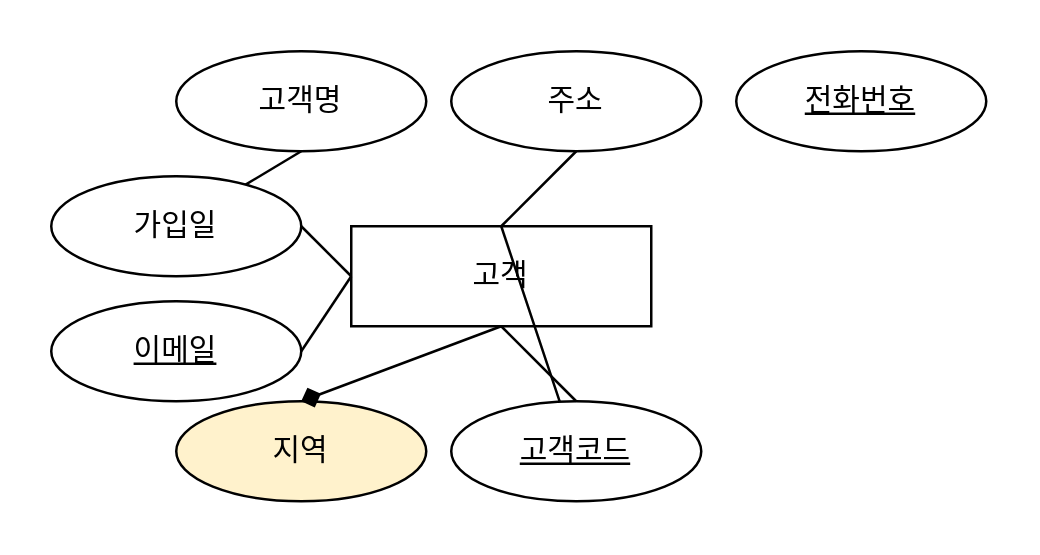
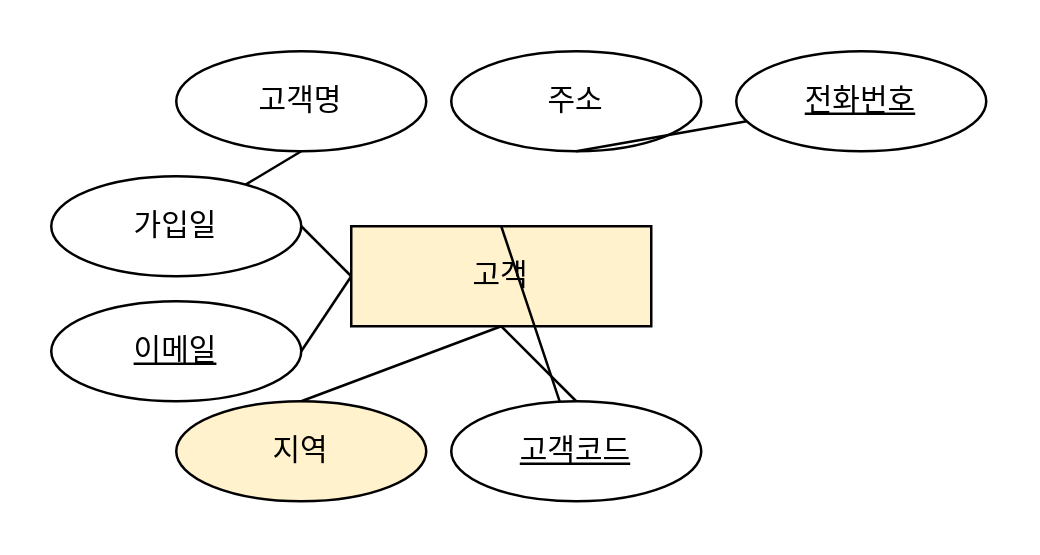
  <mxCell id="0" />
  <mxCell id="1" parent="0" />
- <mxCell id="2" value="고객" style="whiteSpace=wrap;html=1;align=center;" vertex="1" parent="1"><mxGeometry x="140" y="90" width="120" height="40" as="geometry" /></mxCell>
+ <mxCell id="2" value="고객" style="whiteSpace=wrap;html=1;align=center;fillColor=#fff2cc;" vertex="1" parent="1"><mxGeometry x="140" y="90" width="120" height="40" as="geometry" /></mxCell>
  <mxCell id="3" value="주소" style="ellipse;whiteSpace=wrap;html=1;align=center;" vertex="1" parent="1"><mxGeometry x="180" y="20" width="100" height="40" as="geometry" /></mxCell>
  <mxCell id="4" value="이메일" style="ellipse;whiteSpace=wrap;html=1;align=center;fontStyle=4;" vertex="1" parent="1"><mxGeometry x="20" y="120" width="100" height="40" as="geometry" /></mxCell>
  <mxCell id="5" value="고객명&lt;br&gt;" style="ellipse;whiteSpace=wrap;html=1;align=center;" vertex="1" parent="1"><mxGeometry x="70" y="20" width="100" height="40" as="geometry" /></mxCell>
  <mxCell id="6" value="" style="endArrow=none;html=1;rounded=0;exitX=0.5;exitY=1;exitDx=0;exitDy=0;" edge="1" parent="1" source="5" target="7"><mxGeometry relative="1" as="geometry"><mxPoint x="110" y="50" as="sourcePoint" /><mxPoint x="270" y="50" as="targetPoint" /></mxGeometry></mxCell>
  <mxCell id="7" value="가입일" style="ellipse;whiteSpace=wrap;html=1;align=center;" vertex="1" parent="1"><mxGeometry x="20" y="70" width="100" height="40" as="geometry" /></mxCell>
  <mxCell id="8" value="전화번호" style="ellipse;whiteSpace=wrap;html=1;align=center;fontStyle=4;" vertex="1" parent="1"><mxGeometry x="294" y="20" width="100" height="40" as="geometry" /></mxCell>
  <mxCell id="9" value="지역" style="ellipse;whiteSpace=wrap;html=1;align=center;fillColor=#fff2cc;" vertex="1" parent="1"><mxGeometry x="70" y="160" width="100" height="40" as="geometry" /></mxCell>
- <mxCell id="10" value="" style="endArrow=none;html=1;rounded=0;entryX=0.5;entryY=0;entryDx=0;entryDy=0;exitX=0.5;exitY=1;exitDx=0;exitDy=0;" edge="1" parent="1" source="3" target="2"><mxGeometry relative="1" as="geometry"><mxPoint x="260" y="10" as="sourcePoint" /><mxPoint x="360" y="90" as="targetPoint" /></mxGeometry></mxCell>
+ <mxCell id="10" value="" style="endArrow=none;html=1;rounded=0;exitX=0.5;exitY=1;exitDx=0;exitDy=0;" edge="1" parent="1" source="3" target="8"><mxGeometry relative="1" as="geometry"><mxPoint x="260" y="10" as="sourcePoint" /><mxPoint x="360" y="90" as="targetPoint" /></mxGeometry></mxCell>
  <mxCell id="11" value="" style="endArrow=none;html=1;rounded=0;exitX=0;exitY=0.5;exitDx=0;exitDy=0;entryX=1;entryY=0.5;entryDx=0;entryDy=0;" edge="1" parent="1" source="2" target="4"><mxGeometry relative="1" as="geometry"><mxPoint x="170" y="130" as="sourcePoint" /><mxPoint x="100" y="210" as="targetPoint" /></mxGeometry></mxCell>
- <mxCell id="12" value="" style="endArrow=diamond;html=1;rounded=0;exitX=0.5;exitY=1;exitDx=0;exitDy=0;entryX=0.5;entryY=0;entryDx=0;entryDy=0;" edge="1" parent="1" source="2" target="9"><mxGeometry relative="1" as="geometry"><mxPoint x="140" y="180" as="sourcePoint" /><mxPoint x="300" y="180" as="targetPoint" /></mxGeometry></mxCell>
+ <mxCell id="12" value="" style="endArrow=none;html=1;rounded=0;exitX=0.5;exitY=1;exitDx=0;exitDy=0;entryX=0.5;entryY=0;entryDx=0;entryDy=0;" edge="1" parent="1" source="2" target="9"><mxGeometry relative="1" as="geometry"><mxPoint x="140" y="180" as="sourcePoint" /><mxPoint x="300" y="180" as="targetPoint" /></mxGeometry></mxCell>
  <mxCell id="13" value="" style="endArrow=none;html=1;rounded=0;exitX=0.5;exitY=0;exitDx=0;exitDy=0;" edge="1" parent="1" source="2" target="15"><mxGeometry relative="1" as="geometry"><mxPoint x="140" y="180" as="sourcePoint" /><mxPoint x="300" y="180" as="targetPoint" /></mxGeometry></mxCell>
  <mxCell id="14" value="" style="endArrow=none;html=1;rounded=0;exitX=1;exitY=0.5;exitDx=0;exitDy=0;entryX=0;entryY=0.5;entryDx=0;entryDy=0;" edge="1" parent="1" source="7" target="2"><mxGeometry relative="1" as="geometry"><mxPoint x="140" y="180" as="sourcePoint" /><mxPoint x="300" y="180" as="targetPoint" /></mxGeometry></mxCell>
  <mxCell id="15" value="고객코드" style="ellipse;whiteSpace=wrap;html=1;align=center;fontStyle=4;" vertex="1" parent="1"><mxGeometry x="180" y="160" width="100" height="40" as="geometry" /></mxCell>
  <mxCell id="16" value="" style="endArrow=none;html=1;rounded=0;entryX=0.5;entryY=0;entryDx=0;entryDy=0;" edge="1" parent="1" target="15"><mxGeometry relative="1" as="geometry"><mxPoint x="200" y="130" as="sourcePoint" /><mxPoint x="350" y="180" as="targetPoint" /></mxGeometry></mxCell>
